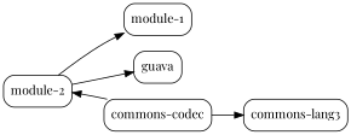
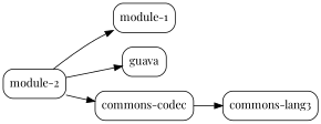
  digraph {
    fontname="Playfair Display"
    rankdir=LR
    node [fontname="Playfair Display" fontsize=14 shape=box style=rounded]
    edge [fontname="Playfair Display" fontsize=10]
    n1 [label=<module-2>]
    n2 [label=<module-1>]
    n3 [label=<guava>]
    n4 [label=<commons-codec>]
    n5 [label=<commons-lang3>]
    n1 -> n2
    n1 -> n3
-   n4 -> n1
+   n1 -> n4
    n4 -> n5
  }
